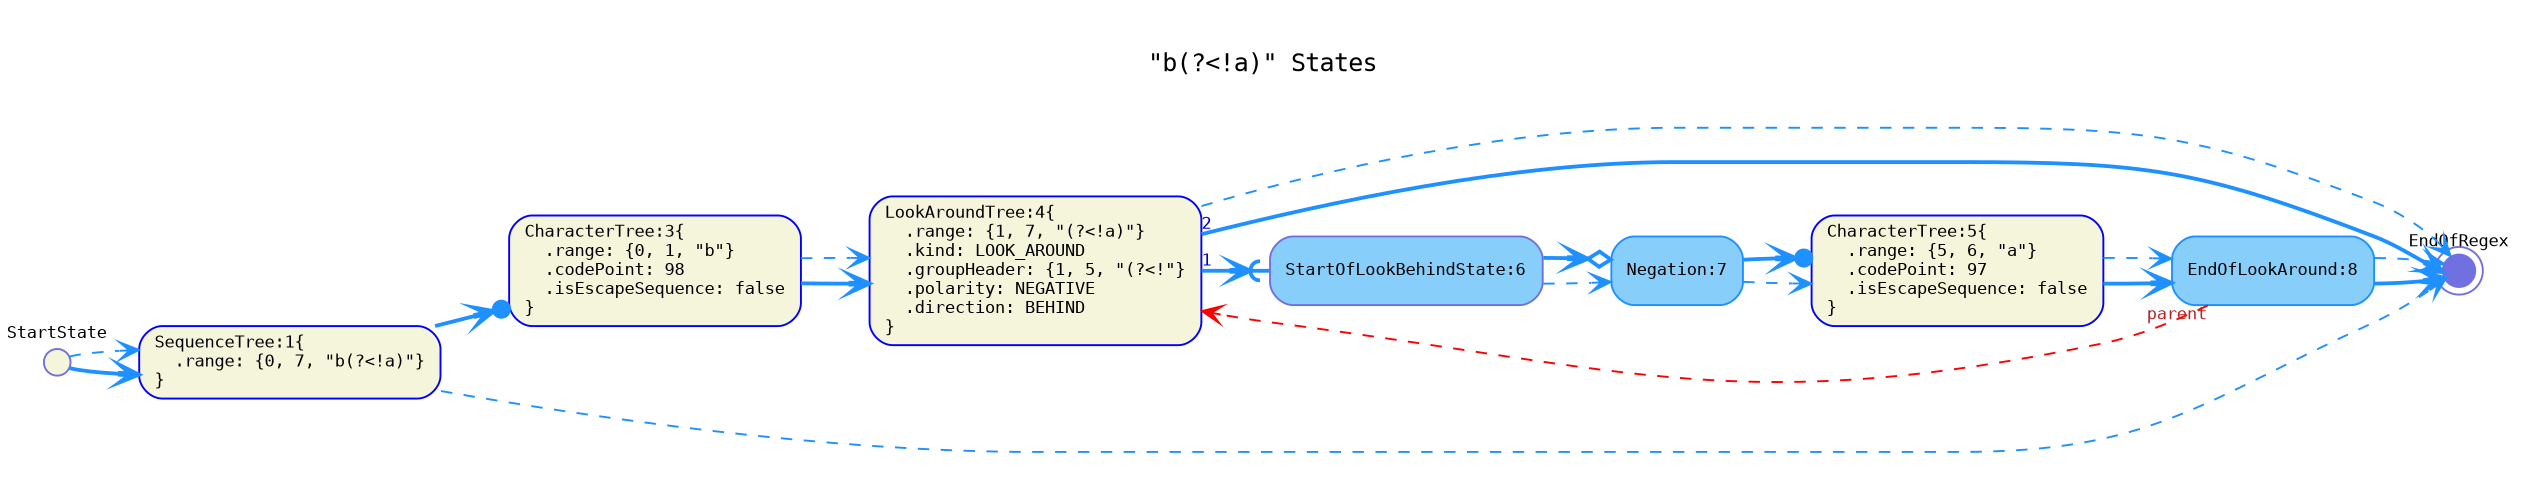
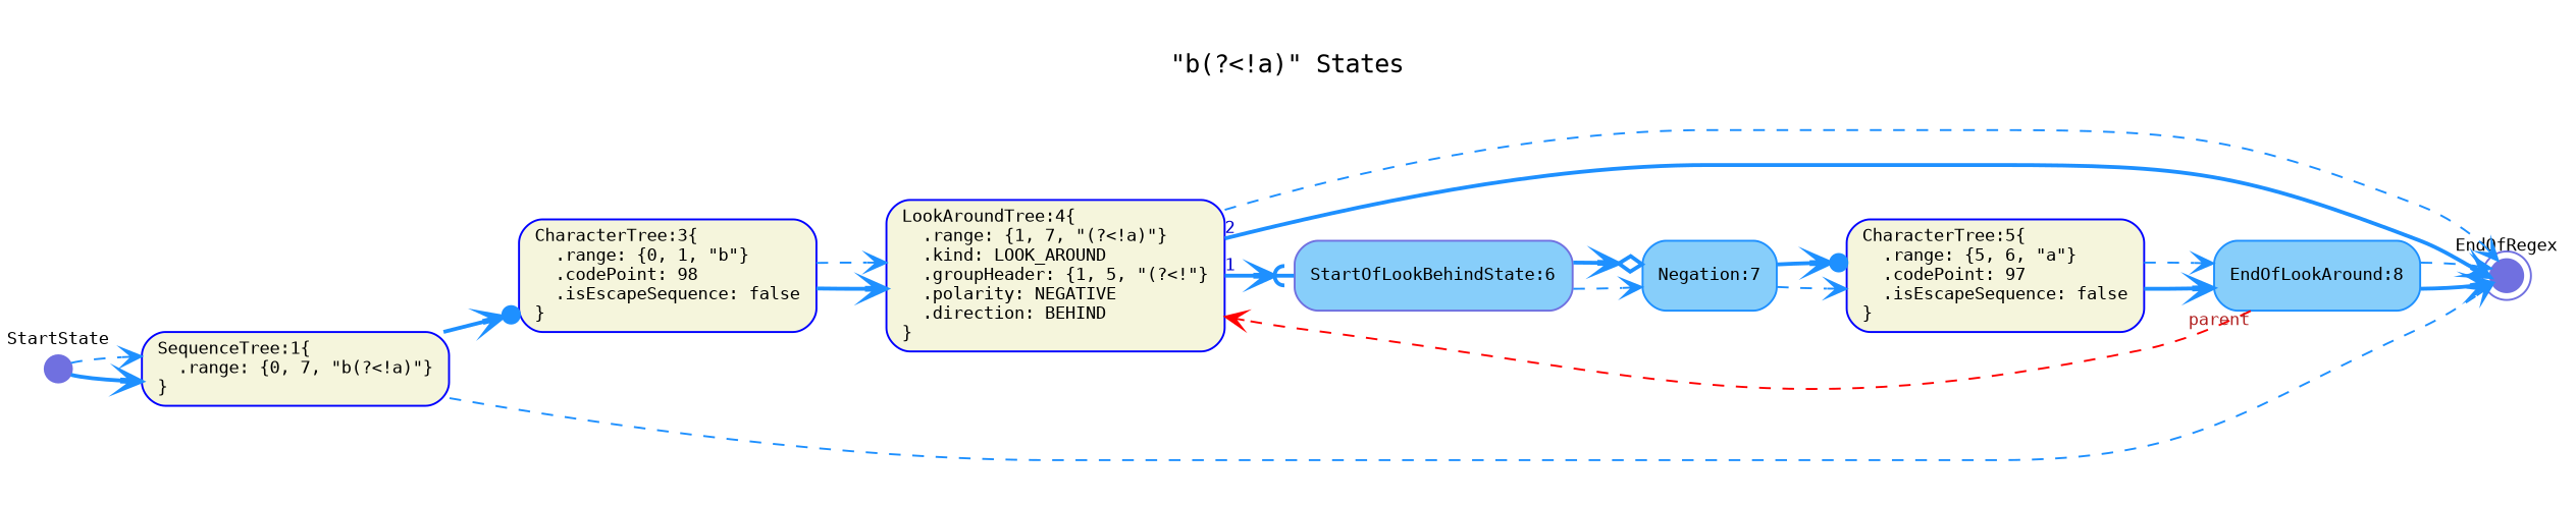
  digraph {
    fontname=Monospace
    fontsize=13
    label="\"b(?<!a)\" States"
    labelloc=t
    rankdir=LR
    node [color=Blue fillcolor=Beige fixedsize=false fontname=Monospace fontsize=9 shape=box style="rounded,filled"]
    edge [arrowhead=vee arrowtail=none color=DodgerBlue dir=both fontcolor=MediumBlue fontname=Monospace fontsize=9 style=bold]
    n1 [label="SequenceTree:1\{\l  .range: \{0, 7, \"b(?<!a)\"\}\l\}\l" width=0.75]
    n2 [label="CharacterTree:3\{\l  .range: \{0, 1, \"b\"\}\l  .codePoint: 98\l  .isEscapeSequence: false\l\}\l" width=0.75]
    n3 [color="#7070E0" fillcolor="#7070E0" fixedsize=true label="EndOfRegex\l\l\l\l" shape=doublecircle width=0.12]
    n4 [label="LookAroundTree:4\{\l  .range: \{1, 7, \"(?<!a)\"\}\l  .kind: LOOK_AROUND\l  .groupHeader: \{1, 5, \"(?<!\"\}\l  .polarity: NEGATIVE\l  .direction: BEHIND\l\}\l" width=0.75]
    n5 [color="#7070E0" fillcolor=LightSkyBlue label="StartOfLookBehindState:6\l" width=0.75]
    n6 [color=DodgerBlue fillcolor=LightSkyBlue label="Negation:7\l" width=0.75]
    n7 [label="CharacterTree:5\{\l  .range: \{5, 6, \"a\"\}\l  .codePoint: 97\l  .isEscapeSequence: false\l\}\l" width=0.75]
    n8 [color=DodgerBlue fillcolor=LightSkyBlue label="EndOfLookAround:8\l" width=0.75]
-   n9 [color="#7070E0" fixedsize=true label="StartState\l\l\l\l" shape=circle width=0.20]
+   n9 [color="#7070E0" fillcolor="#7070E0" fixedsize=true label="StartState\l\l\l\l" shape=circle width=0.20]
    n1 -> n2 [arrowhead=dotvee]
    n1 -> n3 [style=dashed]
    n2 -> n4
    n2 -> n4 [style=dashed]
    n4 -> n3 [taillabel=2]
    n4 -> n3 [style=dashed]
    n4 -> n5 [arrowhead=icurvevee taillabel=1]
    n5 -> n6 [style=dashed]
    n5 -> n6 [arrowhead=odiamondvee]
    n6 -> n7 [style=dashed]
    n6 -> n7 [arrowhead=dotvee]
    n7 -> n8
    n7 -> n8 [style=dashed]
    n8 -> n3
    n8 -> n3 [style=dashed]
    n8 -> n4 [color=Red fontcolor=Firebrick style=dashed taillabel=parent]
    n9 -> n1
    n9 -> n1 [style=dashed]
  }
